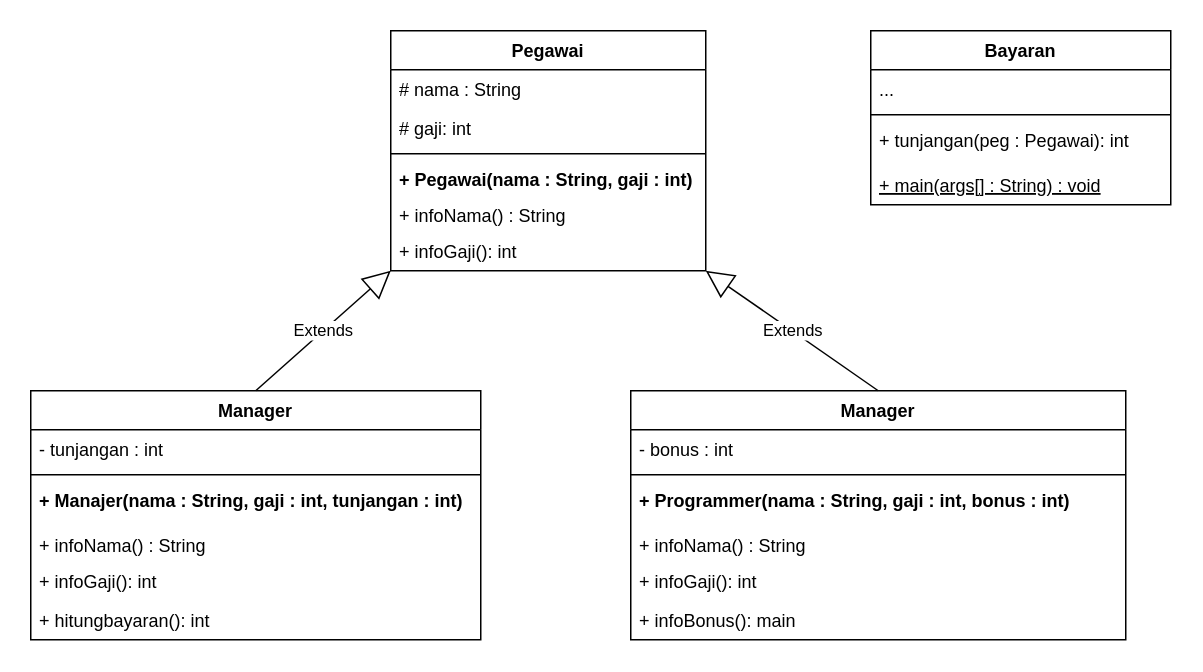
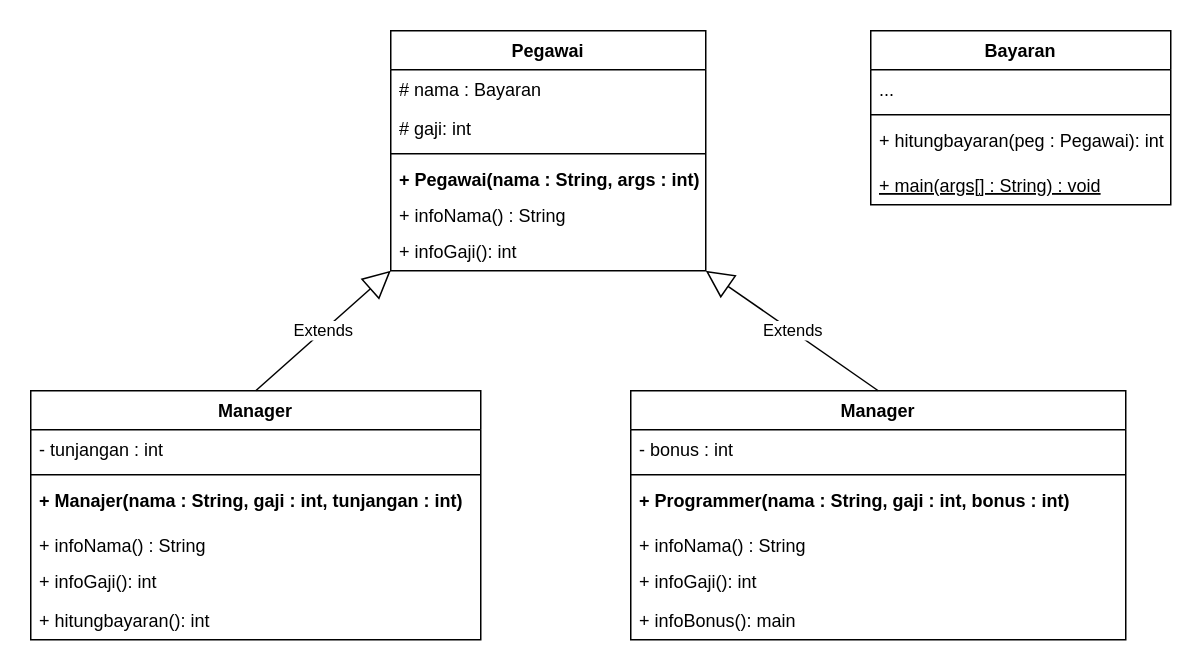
  <mxCell id="0" />
  <mxCell id="1" parent="0" />
  <mxCell id="2" value="Bayaran" style="swimlane;fontStyle=1;align=center;verticalAlign=top;childLayout=stackLayout;horizontal=1;startSize=26;horizontalStack=0;resizeParent=1;resizeParentMax=0;resizeLast=0;collapsible=1;marginBottom=0;" vertex="1" parent="1"><mxGeometry x="580" y="20" width="200" height="116" as="geometry" /></mxCell>
  <mxCell id="3" value="..." style="text;strokeColor=none;fillColor=none;align=left;verticalAlign=top;spacingLeft=4;spacingRight=4;overflow=hidden;rotatable=0;points=[[0,0.5],[1,0.5]];portConstraint=eastwest;" vertex="1" parent="2"><mxGeometry y="26" width="200" height="26" as="geometry" /></mxCell>
  <mxCell id="4" value="" style="line;strokeWidth=1;fillColor=none;align=left;verticalAlign=middle;spacingTop=-1;spacingLeft=3;spacingRight=3;rotatable=0;labelPosition=right;points=[];portConstraint=eastwest;strokeColor=inherit;" vertex="1" parent="2"><mxGeometry y="52" width="200" height="8" as="geometry" /></mxCell>
- <mxCell id="5" value="+ tunjangan(peg : Pegawai): int" style="text;strokeColor=none;fillColor=none;align=left;verticalAlign=top;spacingLeft=4;spacingRight=4;overflow=hidden;rotatable=0;points=[[0,0.5],[1,0.5]];portConstraint=eastwest;fontStyle=0" vertex="1" parent="2"><mxGeometry y="60" width="200" height="30" as="geometry" /></mxCell>
+ <mxCell id="5" value="+ hitungbayaran(peg : Pegawai): int" style="text;strokeColor=none;fillColor=none;align=left;verticalAlign=top;spacingLeft=4;spacingRight=4;overflow=hidden;rotatable=0;points=[[0,0.5],[1,0.5]];portConstraint=eastwest;fontStyle=0" vertex="1" parent="2"><mxGeometry y="60" width="200" height="30" as="geometry" /></mxCell>
  <mxCell id="6" value="+ main(args[] : String) : void" style="text;strokeColor=none;fillColor=none;align=left;verticalAlign=top;spacingLeft=4;spacingRight=4;overflow=hidden;rotatable=0;points=[[0,0.5],[1,0.5]];portConstraint=eastwest;fontStyle=4" vertex="1" parent="2"><mxGeometry y="90" width="200" height="26" as="geometry" /></mxCell>
  <mxCell id="7" value="Pegawai" style="swimlane;fontStyle=1;align=center;verticalAlign=top;childLayout=stackLayout;horizontal=1;startSize=26;horizontalStack=0;resizeParent=1;resizeParentMax=0;resizeLast=0;collapsible=1;marginBottom=0;" vertex="1" parent="1"><mxGeometry x="260" y="20" width="210" height="160" as="geometry" /></mxCell>
- <mxCell id="8" value="# nama : String" style="text;strokeColor=none;fillColor=none;align=left;verticalAlign=top;spacingLeft=4;spacingRight=4;overflow=hidden;rotatable=0;points=[[0,0.5],[1,0.5]];portConstraint=eastwest;" vertex="1" parent="7"><mxGeometry y="26" width="210" height="26" as="geometry" /></mxCell>
+ <mxCell id="8" value="# nama : Bayaran" style="text;strokeColor=none;fillColor=none;align=left;verticalAlign=top;spacingLeft=4;spacingRight=4;overflow=hidden;rotatable=0;points=[[0,0.5],[1,0.5]];portConstraint=eastwest;" vertex="1" parent="7"><mxGeometry y="26" width="210" height="26" as="geometry" /></mxCell>
  <mxCell id="9" value="# gaji: int" style="text;strokeColor=none;fillColor=none;align=left;verticalAlign=top;spacingLeft=4;spacingRight=4;overflow=hidden;rotatable=0;points=[[0,0.5],[1,0.5]];portConstraint=eastwest;" vertex="1" parent="7"><mxGeometry y="52" width="210" height="26" as="geometry" /></mxCell>
  <mxCell id="10" value="" style="line;strokeWidth=1;fillColor=none;align=left;verticalAlign=middle;spacingTop=-1;spacingLeft=3;spacingRight=3;rotatable=0;labelPosition=right;points=[];portConstraint=eastwest;strokeColor=inherit;" vertex="1" parent="7"><mxGeometry y="78" width="210" height="8" as="geometry" /></mxCell>
- <mxCell id="11" value="+ Pegawai(nama : String, gaji : int)" style="text;strokeColor=none;fillColor=none;align=left;verticalAlign=top;spacingLeft=4;spacingRight=4;overflow=hidden;rotatable=0;points=[[0,0.5],[1,0.5]];portConstraint=eastwest;fontStyle=1" vertex="1" parent="7"><mxGeometry y="86" width="210" height="24" as="geometry" /></mxCell>
+ <mxCell id="11" value="+ Pegawai(nama : String, args : int)" style="text;strokeColor=none;fillColor=none;align=left;verticalAlign=top;spacingLeft=4;spacingRight=4;overflow=hidden;rotatable=0;points=[[0,0.5],[1,0.5]];portConstraint=eastwest;fontStyle=1" vertex="1" parent="7"><mxGeometry y="86" width="210" height="24" as="geometry" /></mxCell>
  <mxCell id="12" value="+ infoNama() : String" style="text;strokeColor=none;fillColor=none;align=left;verticalAlign=top;spacingLeft=4;spacingRight=4;overflow=hidden;rotatable=0;points=[[0,0.5],[1,0.5]];portConstraint=eastwest;fontStyle=0" vertex="1" parent="7"><mxGeometry y="110" width="210" height="24" as="geometry" /></mxCell>
  <mxCell id="13" value="+ infoGaji(): int" style="text;strokeColor=none;fillColor=none;align=left;verticalAlign=top;spacingLeft=4;spacingRight=4;overflow=hidden;rotatable=0;points=[[0,0.5],[1,0.5]];portConstraint=eastwest;" vertex="1" parent="7"><mxGeometry y="134" width="210" height="26" as="geometry" /></mxCell>
  <mxCell id="14" value="Manager" style="swimlane;fontStyle=1;align=center;verticalAlign=top;childLayout=stackLayout;horizontal=1;startSize=26;horizontalStack=0;resizeParent=1;resizeParentMax=0;resizeLast=0;collapsible=1;marginBottom=0;" vertex="1" parent="1"><mxGeometry x="20" y="260" width="300" height="166" as="geometry" /></mxCell>
  <mxCell id="15" value="- tunjangan : int" style="text;strokeColor=none;fillColor=none;align=left;verticalAlign=top;spacingLeft=4;spacingRight=4;overflow=hidden;rotatable=0;points=[[0,0.5],[1,0.5]];portConstraint=eastwest;" vertex="1" parent="14"><mxGeometry y="26" width="300" height="26" as="geometry" /></mxCell>
  <mxCell id="16" value="" style="line;strokeWidth=1;fillColor=none;align=left;verticalAlign=middle;spacingTop=-1;spacingLeft=3;spacingRight=3;rotatable=0;labelPosition=right;points=[];portConstraint=eastwest;strokeColor=inherit;" vertex="1" parent="14"><mxGeometry y="52" width="300" height="8" as="geometry" /></mxCell>
  <mxCell id="17" value="+ Manajer(nama : String, gaji : int, tunjangan : int)" style="text;strokeColor=none;fillColor=none;align=left;verticalAlign=top;spacingLeft=4;spacingRight=4;overflow=hidden;rotatable=0;points=[[0,0.5],[1,0.5]];portConstraint=eastwest;fontStyle=1" vertex="1" parent="14"><mxGeometry y="60" width="300" height="30" as="geometry" /></mxCell>
  <mxCell id="18" value="+ infoNama() : String" style="text;strokeColor=none;fillColor=none;align=left;verticalAlign=top;spacingLeft=4;spacingRight=4;overflow=hidden;rotatable=0;points=[[0,0.5],[1,0.5]];portConstraint=eastwest;fontStyle=0" vertex="1" parent="14"><mxGeometry y="90" width="300" height="24" as="geometry" /></mxCell>
  <mxCell id="19" value="+ infoGaji(): int" style="text;strokeColor=none;fillColor=none;align=left;verticalAlign=top;spacingLeft=4;spacingRight=4;overflow=hidden;rotatable=0;points=[[0,0.5],[1,0.5]];portConstraint=eastwest;" vertex="1" parent="14"><mxGeometry y="114" width="300" height="26" as="geometry" /></mxCell>
  <mxCell id="20" value="+ hitungbayaran(): int" style="text;strokeColor=none;fillColor=none;align=left;verticalAlign=top;spacingLeft=4;spacingRight=4;overflow=hidden;rotatable=0;points=[[0,0.5],[1,0.5]];portConstraint=eastwest;" vertex="1" parent="14"><mxGeometry y="140" width="300" height="26" as="geometry" /></mxCell>
  <mxCell id="21" value="Manager" style="swimlane;fontStyle=1;align=center;verticalAlign=top;childLayout=stackLayout;horizontal=1;startSize=26;horizontalStack=0;resizeParent=1;resizeParentMax=0;resizeLast=0;collapsible=1;marginBottom=0;" vertex="1" parent="1"><mxGeometry x="420" y="260" width="330" height="166" as="geometry" /></mxCell>
  <mxCell id="22" value="- bonus : int" style="text;strokeColor=none;fillColor=none;align=left;verticalAlign=top;spacingLeft=4;spacingRight=4;overflow=hidden;rotatable=0;points=[[0,0.5],[1,0.5]];portConstraint=eastwest;" vertex="1" parent="21"><mxGeometry y="26" width="330" height="26" as="geometry" /></mxCell>
  <mxCell id="23" value="" style="line;strokeWidth=1;fillColor=none;align=left;verticalAlign=middle;spacingTop=-1;spacingLeft=3;spacingRight=3;rotatable=0;labelPosition=right;points=[];portConstraint=eastwest;strokeColor=inherit;" vertex="1" parent="21"><mxGeometry y="52" width="330" height="8" as="geometry" /></mxCell>
  <mxCell id="24" value="+ Programmer(nama : String, gaji : int, bonus : int)" style="text;strokeColor=none;fillColor=none;align=left;verticalAlign=top;spacingLeft=4;spacingRight=4;overflow=hidden;rotatable=0;points=[[0,0.5],[1,0.5]];portConstraint=eastwest;fontStyle=1" vertex="1" parent="21"><mxGeometry y="60" width="330" height="30" as="geometry" /></mxCell>
  <mxCell id="25" value="+ infoNama() : String" style="text;strokeColor=none;fillColor=none;align=left;verticalAlign=top;spacingLeft=4;spacingRight=4;overflow=hidden;rotatable=0;points=[[0,0.5],[1,0.5]];portConstraint=eastwest;fontStyle=0" vertex="1" parent="21"><mxGeometry y="90" width="330" height="24" as="geometry" /></mxCell>
  <mxCell id="26" value="+ infoGaji(): int" style="text;strokeColor=none;fillColor=none;align=left;verticalAlign=top;spacingLeft=4;spacingRight=4;overflow=hidden;rotatable=0;points=[[0,0.5],[1,0.5]];portConstraint=eastwest;" vertex="1" parent="21"><mxGeometry y="114" width="330" height="26" as="geometry" /></mxCell>
  <mxCell id="27" value="+ infoBonus(): main" style="text;strokeColor=none;fillColor=none;align=left;verticalAlign=top;spacingLeft=4;spacingRight=4;overflow=hidden;rotatable=0;points=[[0,0.5],[1,0.5]];portConstraint=eastwest;" vertex="1" parent="21"><mxGeometry y="140" width="330" height="26" as="geometry" /></mxCell>
  <mxCell id="28" value="Extends" style="endArrow=block;endSize=16;endFill=0;html=1;rounded=0;exitX=0.5;exitY=0;exitDx=0;exitDy=0;entryX=1;entryY=1;entryDx=0;entryDy=0;" edge="1" parent="1" source="21" target="7"><mxGeometry width="160" relative="1" as="geometry"><mxPoint x="560" y="230" as="sourcePoint" /><mxPoint x="720" y="230" as="targetPoint" /></mxGeometry></mxCell>
  <mxCell id="29" value="Extends" style="endArrow=block;endSize=16;endFill=0;html=1;rounded=0;exitX=0.5;exitY=0;exitDx=0;exitDy=0;entryX=0;entryY=1;entryDx=0;entryDy=0;" edge="1" parent="1" source="14" target="7"><mxGeometry width="160" relative="1" as="geometry"><mxPoint x="560" y="190" as="sourcePoint" /><mxPoint x="720" y="190" as="targetPoint" /></mxGeometry></mxCell>
